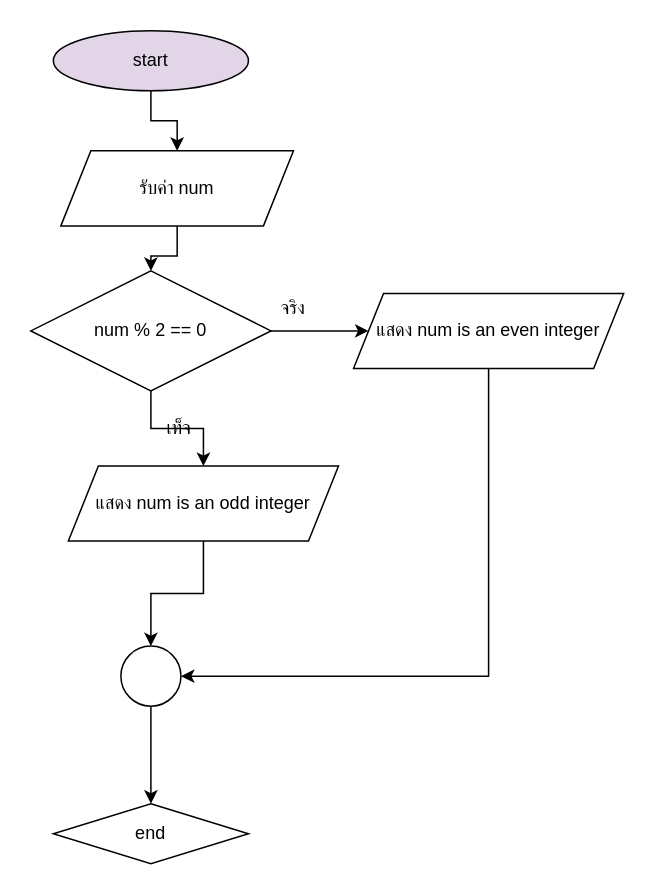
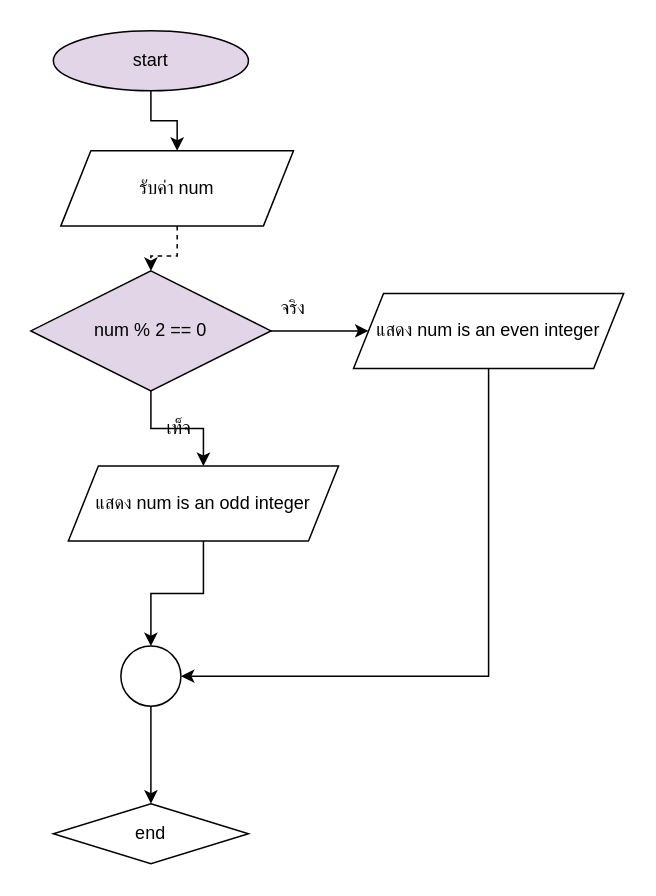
  <mxCell id="0" />
  <mxCell id="1" parent="0" />
  <mxCell id="2" value="" style="edgeStyle=orthogonalEdgeStyle;rounded=0;orthogonalLoop=1;jettySize=auto;html=1;" edge="1" parent="1" source="3" target="5"><mxGeometry relative="1" as="geometry" /></mxCell>
  <mxCell id="3" value="start" style="ellipse;whiteSpace=wrap;html=1;fillColor=#e1d5e7;" vertex="1" parent="1"><mxGeometry x="35" y="20" width="130" height="40" as="geometry" /></mxCell>
- <mxCell id="4" value="" style="edgeStyle=orthogonalEdgeStyle;rounded=0;orthogonalLoop=1;jettySize=auto;html=1;" edge="1" parent="1" source="5" target="8"><mxGeometry relative="1" as="geometry" /></mxCell>
+ <mxCell id="4" value="" style="edgeStyle=orthogonalEdgeStyle;rounded=0;orthogonalLoop=1;jettySize=auto;html=1;dashed=1;" edge="1" parent="1" source="5" target="8"><mxGeometry relative="1" as="geometry" /></mxCell>
  <mxCell id="5" value="รับค่า num" style="shape=parallelogram;perimeter=parallelogramPerimeter;whiteSpace=wrap;html=1;fixedSize=1;" vertex="1" parent="1"><mxGeometry x="40" y="100" width="155" height="50" as="geometry" /></mxCell>
  <mxCell id="6" value="" style="edgeStyle=orthogonalEdgeStyle;rounded=0;orthogonalLoop=1;jettySize=auto;html=1;" edge="1" parent="1" source="8"><mxGeometry relative="1" as="geometry"><mxPoint x="245" y="220" as="targetPoint" /></mxGeometry></mxCell>
  <mxCell id="7" style="edgeStyle=orthogonalEdgeStyle;rounded=0;orthogonalLoop=1;jettySize=auto;html=1;exitX=0.5;exitY=1;exitDx=0;exitDy=0;entryX=0.5;entryY=0;entryDx=0;entryDy=0;" edge="1" parent="1" source="8" target="12"><mxGeometry relative="1" as="geometry" /></mxCell>
- <mxCell id="8" value="num % 2 == 0" style="rhombus;whiteSpace=wrap;html=1;" vertex="1" parent="1"><mxGeometry x="20" y="180" width="160" height="80" as="geometry" /></mxCell>
+ <mxCell id="8" value="num % 2 == 0" style="rhombus;whiteSpace=wrap;html=1;fillColor=#e1d5e7;" vertex="1" parent="1"><mxGeometry x="20" y="180" width="160" height="80" as="geometry" /></mxCell>
  <mxCell id="9" style="edgeStyle=orthogonalEdgeStyle;rounded=0;orthogonalLoop=1;jettySize=auto;html=1;exitX=0.5;exitY=1;exitDx=0;exitDy=0;entryX=1;entryY=0.5;entryDx=0;entryDy=0;" edge="1" parent="1" source="10" target="16"><mxGeometry relative="1" as="geometry" /></mxCell>
  <mxCell id="10" value="แสดง num is an even integer" style="shape=parallelogram;perimeter=parallelogramPerimeter;whiteSpace=wrap;html=1;fixedSize=1;" vertex="1" parent="1"><mxGeometry x="235" y="195" width="180" height="50" as="geometry" /></mxCell>
  <mxCell id="11" value="" style="edgeStyle=orthogonalEdgeStyle;rounded=0;orthogonalLoop=1;jettySize=auto;html=1;" edge="1" parent="1" source="12" target="16"><mxGeometry relative="1" as="geometry" /></mxCell>
  <mxCell id="12" value="แสดง num is an odd integer" style="shape=parallelogram;perimeter=parallelogramPerimeter;whiteSpace=wrap;html=1;fixedSize=1;" vertex="1" parent="1"><mxGeometry x="45" y="310" width="180" height="50" as="geometry" /></mxCell>
  <mxCell id="13" value="จริง" style="text;html=1;align=center;verticalAlign=middle;whiteSpace=wrap;rounded=0;" vertex="1" parent="1"><mxGeometry x="165" y="190" width="60" height="30" as="geometry" /></mxCell>
  <mxCell id="14" value="เท็จ" style="text;html=1;align=center;verticalAlign=middle;whiteSpace=wrap;rounded=0;" vertex="1" parent="1"><mxGeometry x="89" y="270" width="60" height="30" as="geometry" /></mxCell>
  <mxCell id="15" value="" style="edgeStyle=orthogonalEdgeStyle;rounded=0;orthogonalLoop=1;jettySize=auto;html=1;" edge="1" parent="1" source="16" target="17"><mxGeometry relative="1" as="geometry" /></mxCell>
  <mxCell id="16" value="" style="ellipse;whiteSpace=wrap;html=1;aspect=fixed;" vertex="1" parent="1"><mxGeometry x="80" y="430" width="40" height="40" as="geometry" /></mxCell>
  <mxCell id="17" value="end" style="rhombus;whiteSpace=wrap;html=1;" vertex="1" parent="1"><mxGeometry x="35" y="535" width="130" height="40" as="geometry" /></mxCell>
